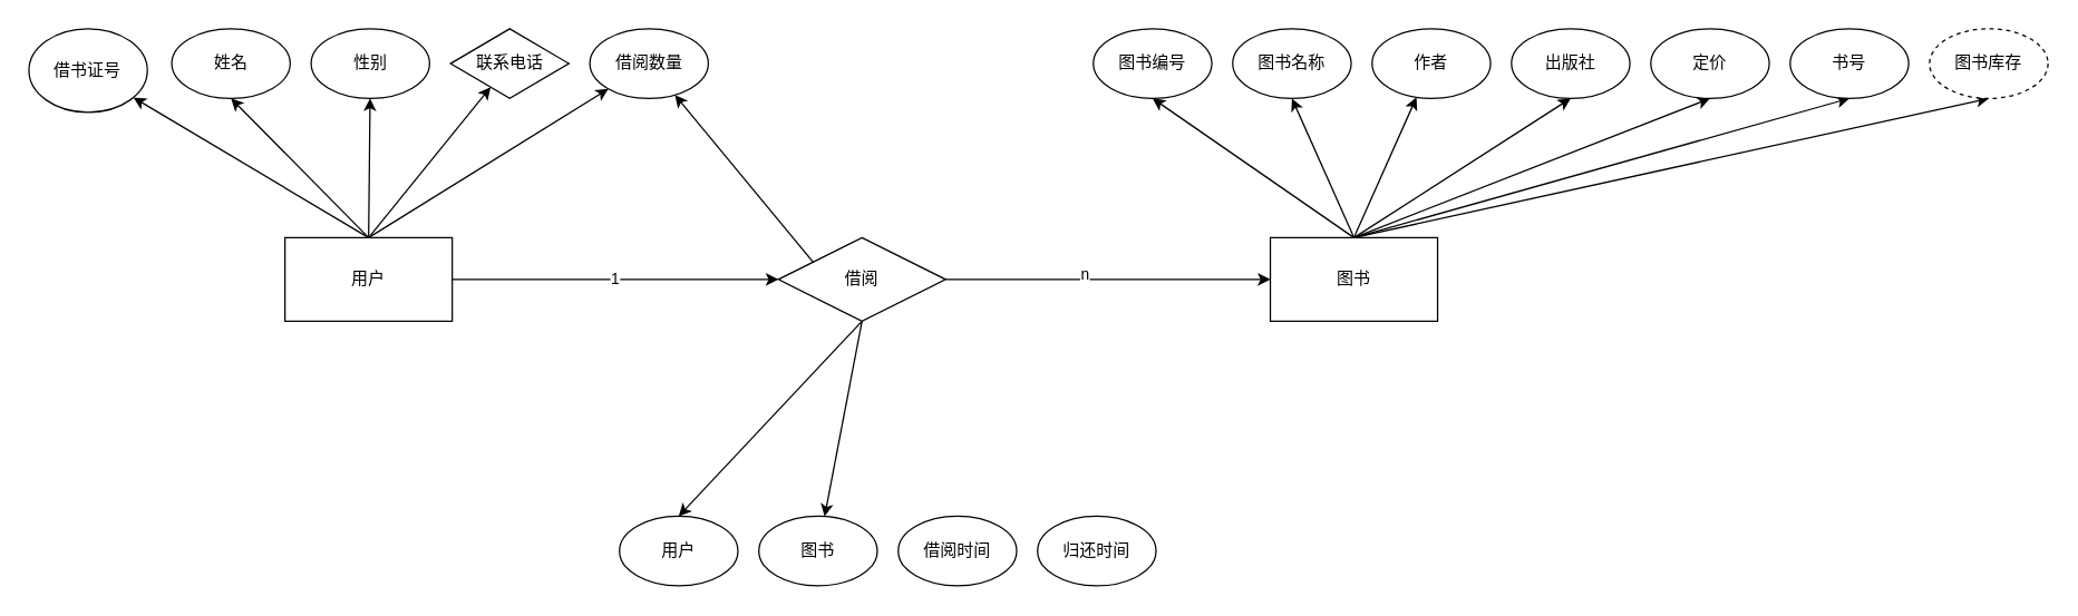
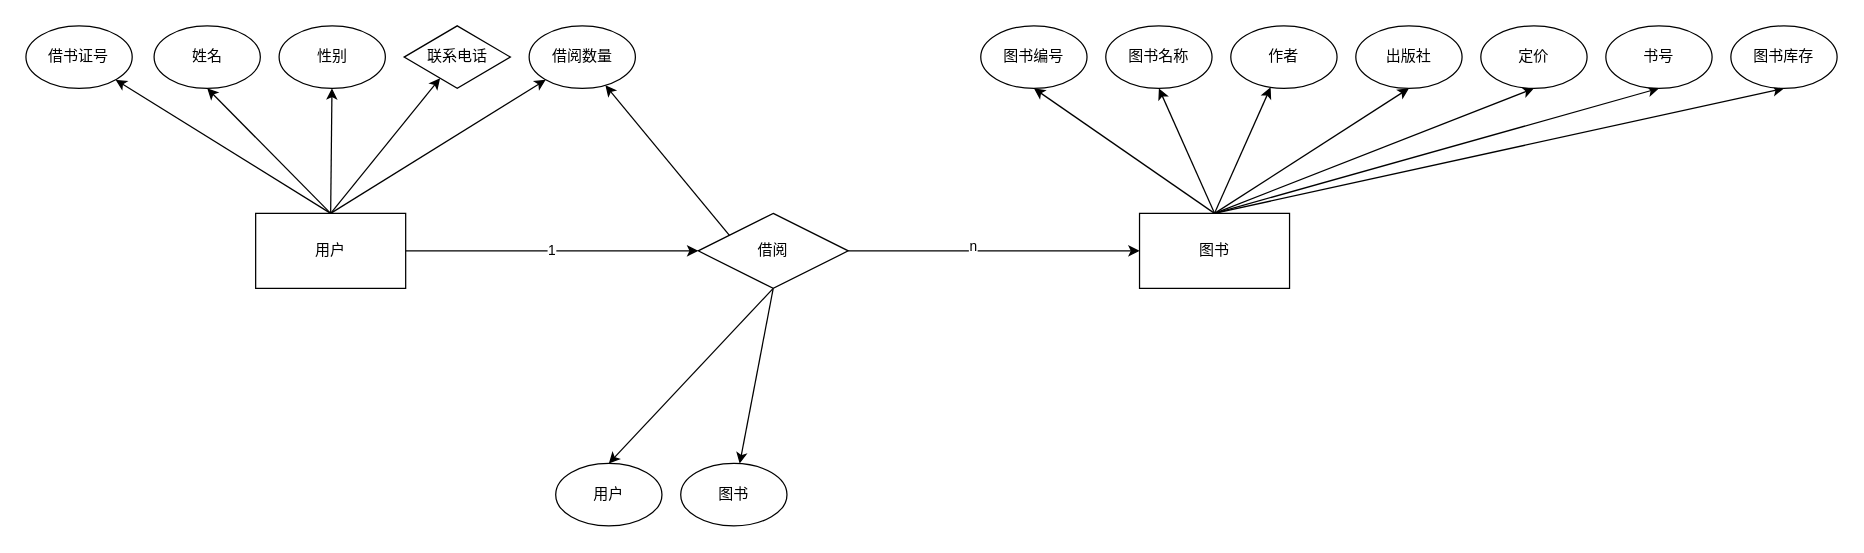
  <mxCell id="0" />
  <mxCell id="1" parent="0" />
  <mxCell id="2" value="1" style="edgeStyle=orthogonalEdgeStyle;rounded=0;orthogonalLoop=1;jettySize=auto;html=1;" parent="1" source="8" target="14" edge="1"><mxGeometry relative="1" as="geometry"><mxPoint x="474" y="200" as="targetPoint" /></mxGeometry></mxCell>
  <mxCell id="3" value="" style="rounded=0;orthogonalLoop=1;jettySize=auto;html=1;exitX=0.5;exitY=0;exitDx=0;exitDy=0;" parent="1" source="8" target="23" edge="1"><mxGeometry relative="1" as="geometry" /></mxCell>
  <mxCell id="4" style="rounded=0;orthogonalLoop=1;jettySize=auto;html=1;exitX=0.5;exitY=0;exitDx=0;exitDy=0;entryX=0.5;entryY=1;entryDx=0;entryDy=0;" edge="1" parent="1" source="8" target="24"><mxGeometry relative="1" as="geometry" /></mxCell>
  <mxCell id="5" style="rounded=0;orthogonalLoop=1;jettySize=auto;html=1;exitX=0.5;exitY=0;exitDx=0;exitDy=0;" edge="1" parent="1" source="8" target="25"><mxGeometry relative="1" as="geometry" /></mxCell>
  <mxCell id="6" style="rounded=0;orthogonalLoop=1;jettySize=auto;html=1;exitX=0.5;exitY=0;exitDx=0;exitDy=0;" edge="1" parent="1" source="8" target="26"><mxGeometry relative="1" as="geometry" /></mxCell>
  <mxCell id="7" style="rounded=0;orthogonalLoop=1;jettySize=auto;html=1;exitX=0.5;exitY=0;exitDx=0;exitDy=0;" edge="1" parent="1" source="8" target="27"><mxGeometry relative="1" as="geometry" /></mxCell>
  <mxCell id="8" value="用户" style="whiteSpace=wrap;html=1;align=center;" parent="1" vertex="1"><mxGeometry y="170" width="120" height="60" as="geometry" x="204" /></mxCell>
  <mxCell id="9" value="" style="edgeStyle=orthogonalEdgeStyle;rounded=0;orthogonalLoop=1;jettySize=auto;html=1;" parent="1" source="14" target="22" edge="1"><mxGeometry relative="1" as="geometry" /></mxCell>
  <mxCell id="10" value="n" style="edgeLabel;html=1;align=center;verticalAlign=middle;resizable=0;points=[];" parent="9" vertex="1" connectable="0"><mxGeometry x="-0.15" y="4" relative="1" as="geometry"><mxPoint as="offset" /></mxGeometry></mxCell>
  <mxCell id="11" value="" style="rounded=0;orthogonalLoop=1;jettySize=auto;html=1;entryX=0.5;entryY=0;entryDx=0;entryDy=0;exitX=0.5;exitY=1;exitDx=0;exitDy=0;" parent="1" source="14" target="35" edge="1"><mxGeometry relative="1" as="geometry"><mxPoint x="674" y="310" as="targetPoint" /></mxGeometry></mxCell>
  <mxCell id="12" style="rounded=0;orthogonalLoop=1;jettySize=auto;html=1;exitX=0.5;exitY=1;exitDx=0;exitDy=0;" edge="1" parent="1" source="14" target="36"><mxGeometry relative="1" as="geometry" /></mxCell>
  <mxCell id="13" style="rounded=0;orthogonalLoop=1;jettySize=auto;html=1;exitX=0.5;exitY=1;exitDx=0;exitDy=0;" edge="1" parent="1" source="14" target="27"><mxGeometry relative="1" as="geometry" /></mxCell>
  <mxCell id="14" value="借阅" style="shape=rhombus;perimeter=rhombusPerimeter;whiteSpace=wrap;html=1;align=center;" parent="1" vertex="1"><mxGeometry x="558" y="170" width="120" height="60" as="geometry" /></mxCell>
  <mxCell id="15" style="rounded=0;orthogonalLoop=1;jettySize=auto;html=1;exitX=0.5;exitY=0;exitDx=0;exitDy=0;entryX=0.5;entryY=1;entryDx=0;entryDy=0;" edge="1" parent="1" source="22" target="28"><mxGeometry relative="1" as="geometry" /></mxCell>
  <mxCell id="16" style="rounded=0;orthogonalLoop=1;jettySize=auto;html=1;exitX=0.5;exitY=0;exitDx=0;exitDy=0;entryX=0.5;entryY=1;entryDx=0;entryDy=0;" edge="1" parent="1" source="22" target="29"><mxGeometry relative="1" as="geometry" /></mxCell>
  <mxCell id="17" style="rounded=0;orthogonalLoop=1;jettySize=auto;html=1;exitX=0.5;exitY=0;exitDx=0;exitDy=0;" edge="1" parent="1" source="22" target="30"><mxGeometry relative="1" as="geometry" /></mxCell>
  <mxCell id="18" style="rounded=0;orthogonalLoop=1;jettySize=auto;html=1;exitX=0.5;exitY=0;exitDx=0;exitDy=0;entryX=0.5;entryY=1;entryDx=0;entryDy=0;" edge="1" parent="1" source="22" target="31"><mxGeometry relative="1" as="geometry" /></mxCell>
  <mxCell id="19" style="rounded=0;orthogonalLoop=1;jettySize=auto;html=1;exitX=0.5;exitY=0;exitDx=0;exitDy=0;entryX=0.5;entryY=1;entryDx=0;entryDy=0;" edge="1" parent="1" source="22" target="32"><mxGeometry relative="1" as="geometry" /></mxCell>
  <mxCell id="20" style="rounded=0;orthogonalLoop=1;jettySize=auto;html=1;exitX=0.5;exitY=0;exitDx=0;exitDy=0;entryX=0.5;entryY=1;entryDx=0;entryDy=0;" edge="1" parent="1" source="22" target="33"><mxGeometry relative="1" as="geometry" /></mxCell>
  <mxCell id="21" style="rounded=0;orthogonalLoop=1;jettySize=auto;html=1;exitX=0.5;exitY=0;exitDx=0;exitDy=0;entryX=0.5;entryY=1;entryDx=0;entryDy=0;" edge="1" parent="1" source="22" target="34"><mxGeometry relative="1" as="geometry" /></mxCell>
  <mxCell id="22" value="图书" style="whiteSpace=wrap;html=1;" parent="1" vertex="1"><mxGeometry x="911" y="170" width="120" height="60" as="geometry" /></mxCell>
- <mxCell id="23" value="借书证号" style="ellipse;whiteSpace=wrap;html=1;" parent="1" vertex="1"><mxGeometry x="20.25" y="20" width="85" height="60" as="geometry" /></mxCell>
+ <mxCell id="23" value="借书证号" style="ellipse;whiteSpace=wrap;html=1;" parent="1" vertex="1"><mxGeometry x="20.25" y="20" width="85" height="50" as="geometry" /></mxCell>
  <mxCell id="24" value="姓名" style="ellipse;whiteSpace=wrap;html=1;" vertex="1" parent="1"><mxGeometry x="122.75" y="20" width="85" height="50" as="geometry" /></mxCell>
  <mxCell id="25" value="性别" style="ellipse;whiteSpace=wrap;html=1;" vertex="1" parent="1"><mxGeometry x="222.75" y="20" width="85" height="50" as="geometry" /></mxCell>
  <mxCell id="26" value="联系电话" style="rhombus;whiteSpace=wrap;html=1;" vertex="1" parent="1"><mxGeometry x="322.75" y="20" width="85" height="50" as="geometry" /></mxCell>
  <mxCell id="27" value="借阅数量" style="ellipse;whiteSpace=wrap;html=1;" vertex="1" parent="1"><mxGeometry x="422.75" y="20" width="85" height="50" as="geometry" /></mxCell>
  <mxCell id="28" value="图书编号" style="ellipse;whiteSpace=wrap;html=1;" vertex="1" parent="1"><mxGeometry x="784" y="20" width="85" height="50" as="geometry" /></mxCell>
  <mxCell id="29" value="图书名称" style="ellipse;whiteSpace=wrap;html=1;" vertex="1" parent="1"><mxGeometry x="884" y="20" width="85" height="50" as="geometry" /></mxCell>
  <mxCell id="30" value="作者" style="ellipse;whiteSpace=wrap;html=1;" vertex="1" parent="1"><mxGeometry x="984" y="20" width="85" height="50" as="geometry" /></mxCell>
  <mxCell id="31" value="出版社" style="ellipse;whiteSpace=wrap;html=1;" vertex="1" parent="1"><mxGeometry x="1084" y="20" width="85" height="50" as="geometry" /></mxCell>
  <mxCell id="32" value="定价" style="ellipse;whiteSpace=wrap;html=1;" vertex="1" parent="1"><mxGeometry x="1184" y="20" width="85" height="50" as="geometry" /></mxCell>
  <mxCell id="33" value="书号" style="ellipse;whiteSpace=wrap;html=1;" vertex="1" parent="1"><mxGeometry x="1284" y="20" width="85" height="50" as="geometry" /></mxCell>
- <mxCell id="34" value="图书库存" style="ellipse;whiteSpace=wrap;html=1;dashed=1;" vertex="1" parent="1"><mxGeometry x="1384" y="20" width="85" height="50" as="geometry" /></mxCell>
+ <mxCell id="34" value="图书库存" style="ellipse;whiteSpace=wrap;html=1;" vertex="1" parent="1"><mxGeometry x="1384" y="20" width="85" height="50" as="geometry" /></mxCell>
  <mxCell id="35" value="用户" style="ellipse;whiteSpace=wrap;html=1;" vertex="1" parent="1"><mxGeometry x="444" y="370" width="85" height="50" as="geometry" /></mxCell>
  <mxCell id="36" value="图书" style="ellipse;whiteSpace=wrap;html=1;" vertex="1" parent="1"><mxGeometry x="544" y="370" width="85" height="50" as="geometry" /></mxCell>
- <mxCell id="37" value="借阅时间" style="ellipse;whiteSpace=wrap;html=1;" vertex="1" parent="1"><mxGeometry x="644" y="370" width="85" height="50" as="geometry" /></mxCell>
- <mxCell id="38" value="归还时间" style="ellipse;whiteSpace=wrap;html=1;" vertex="1" parent="1"><mxGeometry x="744" y="370" width="85" height="50" as="geometry" /></mxCell>
